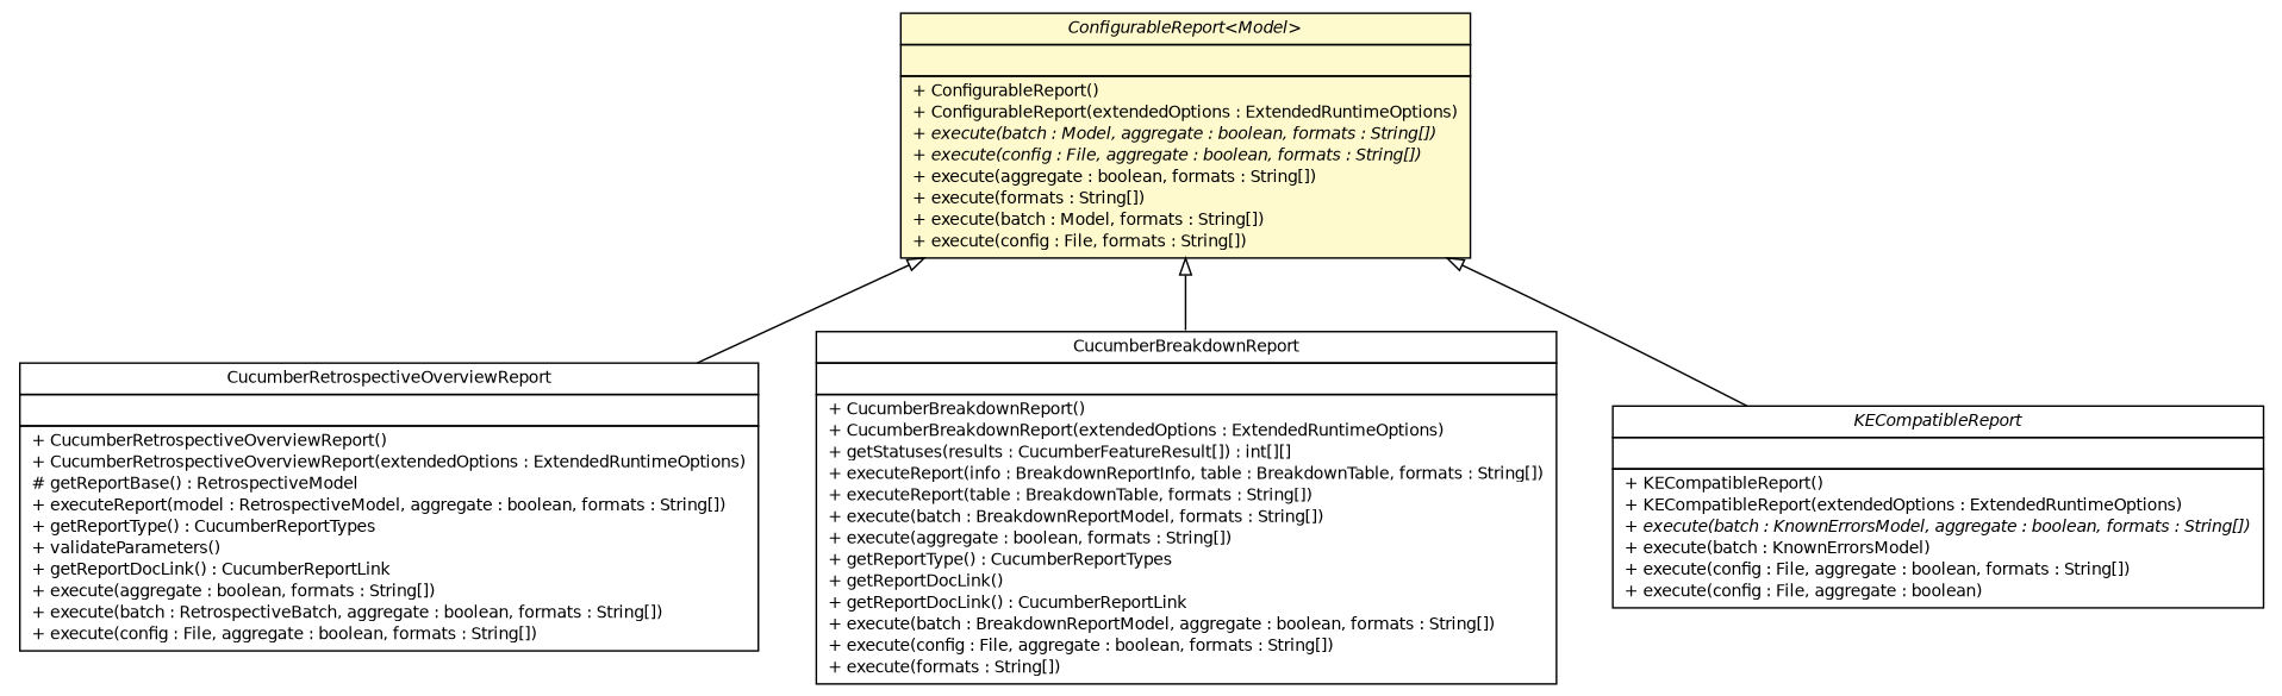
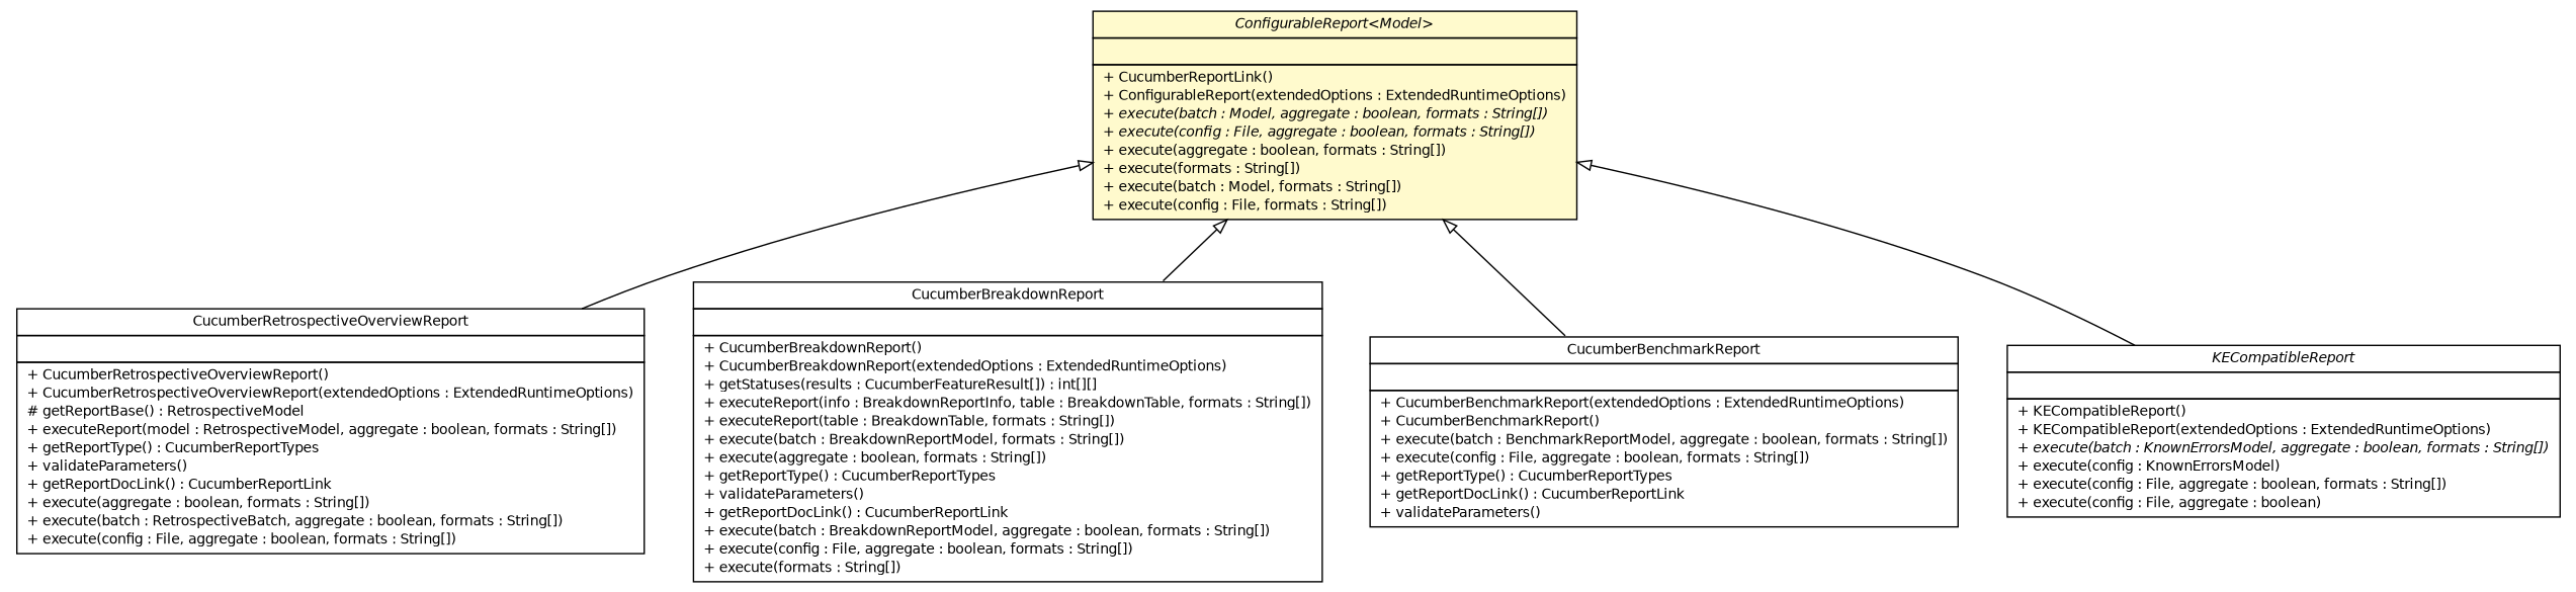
  digraph {
    nodesep=0.25
    ranksep=0.5
    node [fontcolor=black fontname=Helvetica fontsize=10.0 shape=plaintext]
    edge [arrowtail=empty dir=back fontname=Helvetica fontsize=10 headport=p labelfontname=Helvetica labelfontsize=10 tailport=p]
    n1 [label=<<table title="com.github.mkolisnyk.cucumber.reporting.CucumberRetrospectiveOverviewReport" border="0" cellborder="1" cellspacing="0" cellpadding="2" port="p" href="../CucumberRetrospectiveOverviewReport.html"> 		<tr><td><table border="0" cellspacing="0" cellpadding="1"> <tr><td align="center" balign="center"> CucumberRetrospectiveOverviewReport </td></tr> 		</table></td></tr> 		<tr><td><table border="0" cellspacing="0" cellpadding="1"> <tr><td align="left" balign="left">  </td></tr> 		</table></td></tr> 		<tr><td><table border="0" cellspacing="0" cellpadding="1"> <tr><td align="left" balign="left"> + CucumberRetrospectiveOverviewReport() </td></tr> <tr><td align="left" balign="left"> + CucumberRetrospectiveOverviewReport(extendedOptions : ExtendedRuntimeOptions) </td></tr> <tr><td align="left" balign="left"> # getReportBase() : RetrospectiveModel </td></tr> <tr><td align="left" balign="left"> + executeReport(model : RetrospectiveModel, aggregate : boolean, formats : String[]) </td></tr> <tr><td align="left" balign="left"> + getReportType() : CucumberReportTypes </td></tr> <tr><td align="left" balign="left"> + validateParameters() </td></tr> <tr><td align="left" balign="left"> + getReportDocLink() : CucumberReportLink </td></tr> <tr><td align="left" balign="left"> + execute(aggregate : boolean, formats : String[]) </td></tr> <tr><td align="left" balign="left"> + execute(batch : RetrospectiveBatch, aggregate : boolean, formats : String[]) </td></tr> <tr><td align="left" balign="left"> + execute(config : File, aggregate : boolean, formats : String[]) </td></tr> 		</table></td></tr> 		</table>>]
-   n2 [label=<<table title="com.github.mkolisnyk.cucumber.reporting.CucumberBreakdownReport" border="0" cellborder="1" cellspacing="0" cellpadding="2" port="p" href="../CucumberBreakdownReport.html"> 		<tr><td><table border="0" cellspacing="0" cellpadding="1"> <tr><td align="center" balign="center"> CucumberBreakdownReport </td></tr> 		</table></td></tr> 		<tr><td><table border="0" cellspacing="0" cellpadding="1"> <tr><td align="left" balign="left">  </td></tr> 		</table></td></tr> 		<tr><td><table border="0" cellspacing="0" cellpadding="1"> <tr><td align="left" balign="left"> + CucumberBreakdownReport() </td></tr> <tr><td align="left" balign="left"> + CucumberBreakdownReport(extendedOptions : ExtendedRuntimeOptions) </td></tr> <tr><td align="left" balign="left"> + getStatuses(results : CucumberFeatureResult[]) : int[][] </td></tr> <tr><td align="left" balign="left"> + executeReport(info : BreakdownReportInfo, table : BreakdownTable, formats : String[]) </td></tr> <tr><td align="left" balign="left"> + executeReport(table : BreakdownTable, formats : String[]) </td></tr> <tr><td align="left" balign="left"> + execute(batch : BreakdownReportModel, formats : String[]) </td></tr> <tr><td align="left" balign="left"> + execute(aggregate : boolean, formats : String[]) </td></tr> <tr><td align="left" balign="left"> + getReportType() : CucumberReportTypes </td></tr> <tr><td align="left" balign="left"> + getReportDocLink() </td></tr> <tr><td align="left" balign="left"> + getReportDocLink() : CucumberReportLink </td></tr> <tr><td align="left" balign="left"> + execute(batch : BreakdownReportModel, aggregate : boolean, formats : String[]) </td></tr> <tr><td align="left" balign="left"> + execute(config : File, aggregate : boolean, formats : String[]) </td></tr> <tr><td align="left" balign="left"> + execute(formats : String[]) </td></tr> 		</table></td></tr> 		</table>>]
-   n4 [label=<<table title="com.github.mkolisnyk.cucumber.reporting.interfaces.KECompatibleReport" border="0" cellborder="1" cellspacing="0" cellpadding="2" port="p" href="./KECompatibleReport.html"> 		<tr><td><table border="0" cellspacing="0" cellpadding="1"> <tr><td align="center" balign="center"><font face="Helvetica-Oblique"> KECompatibleReport </font></td></tr> 		</table></td></tr> 		<tr><td><table border="0" cellspacing="0" cellpadding="1"> <tr><td align="left" balign="left">  </td></tr> 		</table></td></tr> 		<tr><td><table border="0" cellspacing="0" cellpadding="1"> <tr><td align="left" balign="left"> + KECompatibleReport() </td></tr> <tr><td align="left" balign="left"> + KECompatibleReport(extendedOptions : ExtendedRuntimeOptions) </td></tr> <tr><td align="left" balign="left"><font face="Helvetica-Oblique" point-size="10.0"> + execute(batch : KnownErrorsModel, aggregate : boolean, formats : String[]) </font></td></tr> <tr><td align="left" balign="left"> + execute(batch : KnownErrorsModel) </td></tr> <tr><td align="left" balign="left"> + execute(config : File, aggregate : boolean, formats : String[]) </td></tr> <tr><td align="left" balign="left"> + execute(config : File, aggregate : boolean) </td></tr> 		</table></td></tr> 		</table>>]
-   n5 [label=<<table title="com.github.mkolisnyk.cucumber.reporting.interfaces.ConfigurableReport" border="0" cellborder="1" cellspacing="0" cellpadding="2" port="p" bgcolor="lemonChiffon" href="./ConfigurableReport.html"> 		<tr><td><table border="0" cellspacing="0" cellpadding="1"> <tr><td align="center" balign="center"><font face="Helvetica-Oblique"> ConfigurableReport&lt;Model&gt; </font></td></tr> 		</table></td></tr> 		<tr><td><table border="0" cellspacing="0" cellpadding="1"> <tr><td align="left" balign="left">  </td></tr> 		</table></td></tr> 		<tr><td><table border="0" cellspacing="0" cellpadding="1"> <tr><td align="left" balign="left"> + ConfigurableReport() </td></tr> <tr><td align="left" balign="left"> + ConfigurableReport(extendedOptions : ExtendedRuntimeOptions) </td></tr> <tr><td align="left" balign="left"><font face="Helvetica-Oblique" point-size="10.0"> + execute(batch : Model, aggregate : boolean, formats : String[]) </font></td></tr> <tr><td align="left" balign="left"><font face="Helvetica-Oblique" point-size="10.0"> + execute(config : File, aggregate : boolean, formats : String[]) </font></td></tr> <tr><td align="left" balign="left"> + execute(aggregate : boolean, formats : String[]) </td></tr> <tr><td align="left" balign="left"> + execute(formats : String[]) </td></tr> <tr><td align="left" balign="left"> + execute(batch : Model, formats : String[]) </td></tr> <tr><td align="left" balign="left"> + execute(config : File, formats : String[]) </td></tr> 		</table></td></tr> 		</table>>]
+   n2 [label=<<table title="com.github.mkolisnyk.cucumber.reporting.CucumberBreakdownReport" border="0" cellborder="1" cellspacing="0" cellpadding="2" port="p" href="../CucumberBreakdownReport.html"> 		<tr><td><table border="0" cellspacing="0" cellpadding="1"> <tr><td align="center" balign="center"> CucumberBreakdownReport </td></tr> 		</table></td></tr> 		<tr><td><table border="0" cellspacing="0" cellpadding="1"> <tr><td align="left" balign="left">  </td></tr> 		</table></td></tr> 		<tr><td><table border="0" cellspacing="0" cellpadding="1"> <tr><td align="left" balign="left"> + CucumberBreakdownReport() </td></tr> <tr><td align="left" balign="left"> + CucumberBreakdownReport(extendedOptions : ExtendedRuntimeOptions) </td></tr> <tr><td align="left" balign="left"> + getStatuses(results : CucumberFeatureResult[]) : int[][] </td></tr> <tr><td align="left" balign="left"> + executeReport(info : BreakdownReportInfo, table : BreakdownTable, formats : String[]) </td></tr> <tr><td align="left" balign="left"> + executeReport(table : BreakdownTable, formats : String[]) </td></tr> <tr><td align="left" balign="left"> + execute(batch : BreakdownReportModel, formats : String[]) </td></tr> <tr><td align="left" balign="left"> + execute(aggregate : boolean, formats : String[]) </td></tr> <tr><td align="left" balign="left"> + getReportType() : CucumberReportTypes </td></tr> <tr><td align="left" balign="left"> + validateParameters() </td></tr> <tr><td align="left" balign="left"> + getReportDocLink() : CucumberReportLink </td></tr> <tr><td align="left" balign="left"> + execute(batch : BreakdownReportModel, aggregate : boolean, formats : String[]) </td></tr> <tr><td align="left" balign="left"> + execute(config : File, aggregate : boolean, formats : String[]) </td></tr> <tr><td align="left" balign="left"> + execute(formats : String[]) </td></tr> 		</table></td></tr> 		</table>>]
+   n3 [label=<<table title="com.github.mkolisnyk.cucumber.reporting.CucumberBenchmarkReport" border="0" cellborder="1" cellspacing="0" cellpadding="2" port="p" href="../CucumberBenchmarkReport.html"> 		<tr><td><table border="0" cellspacing="0" cellpadding="1"> <tr><td align="center" balign="center"> CucumberBenchmarkReport </td></tr> 		</table></td></tr> 		<tr><td><table border="0" cellspacing="0" cellpadding="1"> <tr><td align="left" balign="left">  </td></tr> 		</table></td></tr> 		<tr><td><table border="0" cellspacing="0" cellpadding="1"> <tr><td align="left" balign="left"> + CucumberBenchmarkReport(extendedOptions : ExtendedRuntimeOptions) </td></tr> <tr><td align="left" balign="left"> + CucumberBenchmarkReport() </td></tr> <tr><td align="left" balign="left"> + execute(batch : BenchmarkReportModel, aggregate : boolean, formats : String[]) </td></tr> <tr><td align="left" balign="left"> + execute(config : File, aggregate : boolean, formats : String[]) </td></tr> <tr><td align="left" balign="left"> + getReportType() : CucumberReportTypes </td></tr> <tr><td align="left" balign="left"> + getReportDocLink() : CucumberReportLink </td></tr> <tr><td align="left" balign="left"> + validateParameters() </td></tr> 		</table></td></tr> 		</table>>]
+   n4 [label=<<table title="com.github.mkolisnyk.cucumber.reporting.interfaces.KECompatibleReport" border="0" cellborder="1" cellspacing="0" cellpadding="2" port="p" href="./KECompatibleReport.html"> 		<tr><td><table border="0" cellspacing="0" cellpadding="1"> <tr><td align="center" balign="center"><font face="Helvetica-Oblique"> KECompatibleReport </font></td></tr> 		</table></td></tr> 		<tr><td><table border="0" cellspacing="0" cellpadding="1"> <tr><td align="left" balign="left">  </td></tr> 		</table></td></tr> 		<tr><td><table border="0" cellspacing="0" cellpadding="1"> <tr><td align="left" balign="left"> + KECompatibleReport() </td></tr> <tr><td align="left" balign="left"> + KECompatibleReport(extendedOptions : ExtendedRuntimeOptions) </td></tr> <tr><td align="left" balign="left"><font face="Helvetica-Oblique" point-size="10.0"> + execute(batch : KnownErrorsModel, aggregate : boolean, formats : String[]) </font></td></tr> <tr><td align="left" balign="left"> + execute(config : KnownErrorsModel) </td></tr> <tr><td align="left" balign="left"> + execute(config : File, aggregate : boolean, formats : String[]) </td></tr> <tr><td align="left" balign="left"> + execute(config : File, aggregate : boolean) </td></tr> 		</table></td></tr> 		</table>>]
+   n5 [label=<<table title="com.github.mkolisnyk.cucumber.reporting.interfaces.ConfigurableReport" border="0" cellborder="1" cellspacing="0" cellpadding="2" port="p" bgcolor="lemonChiffon" href="./ConfigurableReport.html"> 		<tr><td><table border="0" cellspacing="0" cellpadding="1"> <tr><td align="center" balign="center"><font face="Helvetica-Oblique"> ConfigurableReport&lt;Model&gt; </font></td></tr> 		</table></td></tr> 		<tr><td><table border="0" cellspacing="0" cellpadding="1"> <tr><td align="left" balign="left">  </td></tr> 		</table></td></tr> 		<tr><td><table border="0" cellspacing="0" cellpadding="1"> <tr><td align="left" balign="left"> + CucumberReportLink() </td></tr> <tr><td align="left" balign="left"> + ConfigurableReport(extendedOptions : ExtendedRuntimeOptions) </td></tr> <tr><td align="left" balign="left"><font face="Helvetica-Oblique" point-size="10.0"> + execute(batch : Model, aggregate : boolean, formats : String[]) </font></td></tr> <tr><td align="left" balign="left"><font face="Helvetica-Oblique" point-size="10.0"> + execute(config : File, aggregate : boolean, formats : String[]) </font></td></tr> <tr><td align="left" balign="left"> + execute(aggregate : boolean, formats : String[]) </td></tr> <tr><td align="left" balign="left"> + execute(formats : String[]) </td></tr> <tr><td align="left" balign="left"> + execute(batch : Model, formats : String[]) </td></tr> <tr><td align="left" balign="left"> + execute(config : File, formats : String[]) </td></tr> 		</table></td></tr> 		</table>>]
    n5 -> n1
    n5 -> n2
+   n5 -> n3
    n5 -> n4
  }
